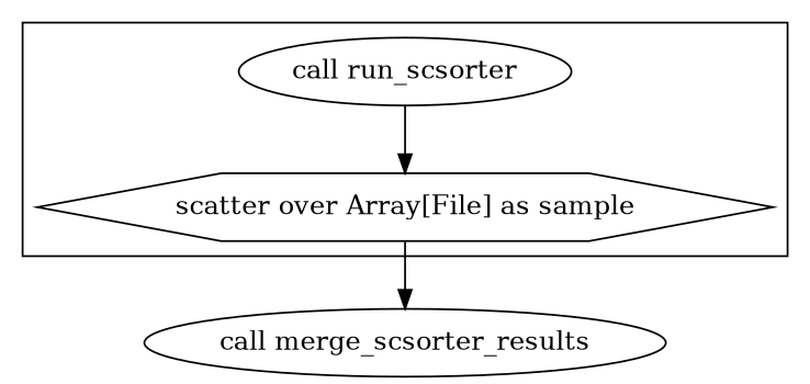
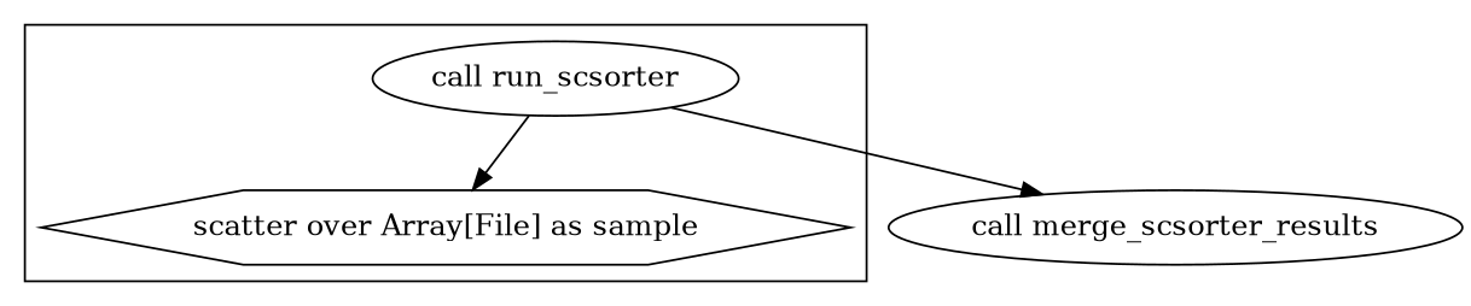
  digraph {
    compound=true
    n1 [label="scatter over Array[File] as sample" shape=hexagon]
    n2 [label="call run_scsorter"]
    n3 [label="call merge_scsorter_results"]
    subgraph cluster_1 {
      fillcolor=white
      style="filled,solid"
      n1
      n2
    }
    n2 -> n1
-   n1 -> n3
+   n2 -> n3
  }
